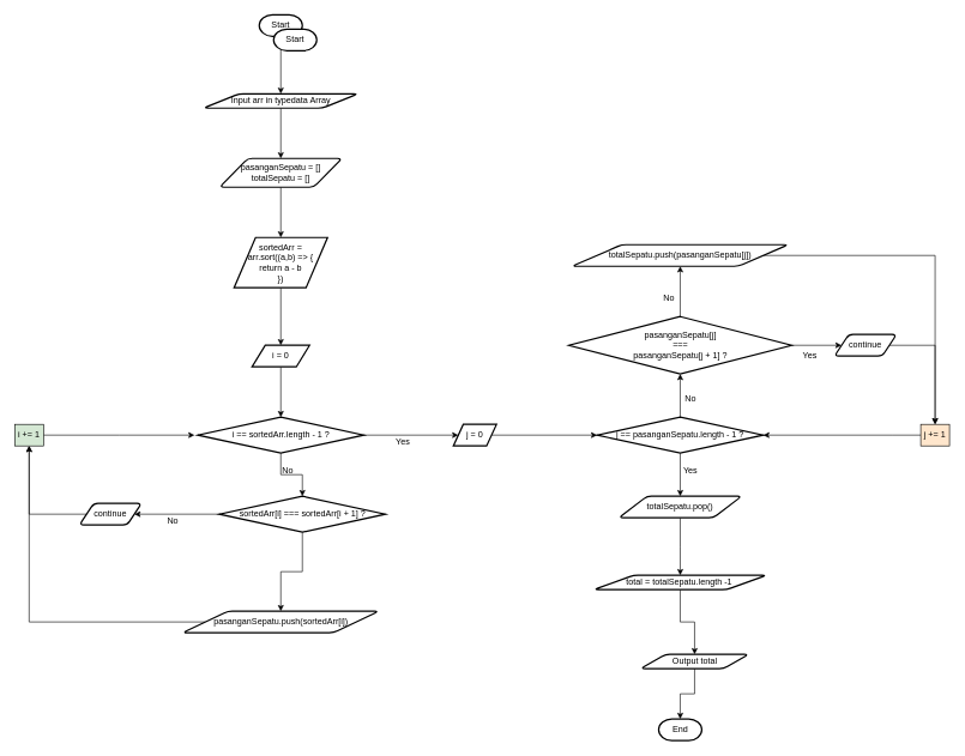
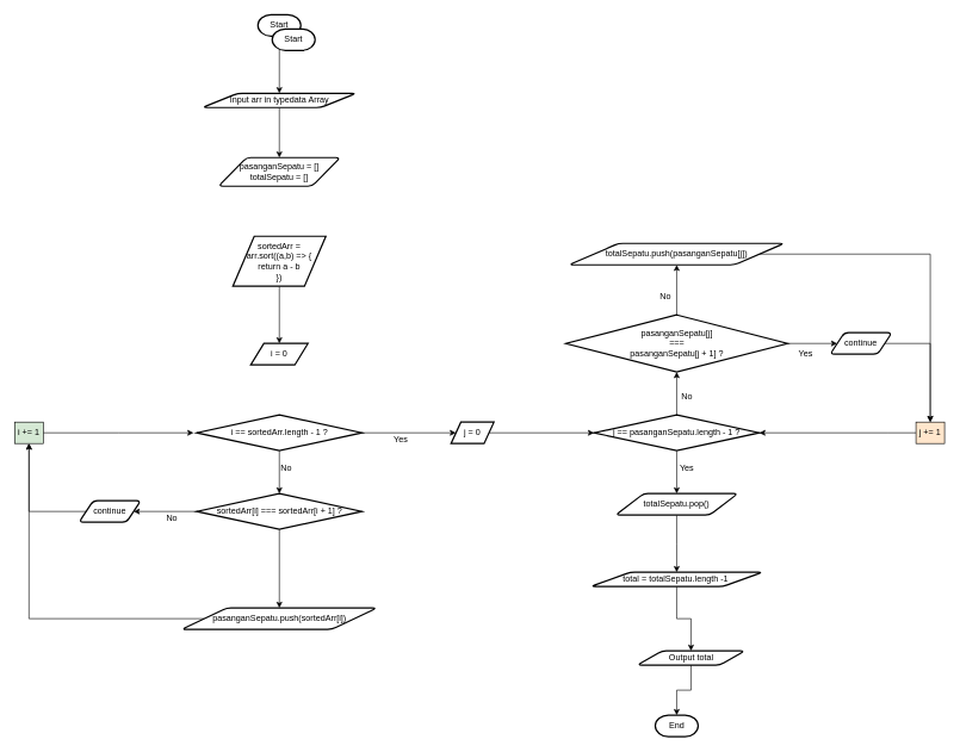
  <mxCell id="0" />
  <mxCell id="1" parent="0" />
  <mxCell id="2" style="edgeStyle=orthogonalEdgeStyle;rounded=0;orthogonalLoop=1;jettySize=auto;html=1;entryX=0.5;entryY=0;entryDx=0;entryDy=0;" edge="1" parent="1" source="3" target="7"><mxGeometry relative="1" as="geometry" /></mxCell>
  <mxCell id="3" value="Start" style="strokeWidth=2;html=1;shape=mxgraph.flowchart.terminator;whiteSpace=wrap;" vertex="1" parent="1"><mxGeometry x="360" y="20" width="60" height="30" as="geometry" /></mxCell>
- <mxCell id="4" style="edgeStyle=orthogonalEdgeStyle;rounded=0;orthogonalLoop=1;jettySize=auto;html=1;" edge="1" parent="1" source="5" target="9"><mxGeometry relative="1" as="geometry" /></mxCell>
  <mxCell id="5" value="pasanganSepatu = []&lt;br&gt;totalSepatu = []" style="shape=parallelogram;html=1;strokeWidth=2;perimeter=parallelogramPerimeter;whiteSpace=wrap;rounded=1;arcSize=12;size=0.23;" vertex="1" parent="1"><mxGeometry x="305" y="220" width="170" height="40" as="geometry" /></mxCell>
  <mxCell id="6" style="edgeStyle=orthogonalEdgeStyle;rounded=0;orthogonalLoop=1;jettySize=auto;html=1;entryX=0.5;entryY=0;entryDx=0;entryDy=0;" edge="1" parent="1" source="7" target="5"><mxGeometry relative="1" as="geometry" /></mxCell>
  <mxCell id="7" value="Input arr in typedata Array" style="shape=parallelogram;html=1;strokeWidth=2;perimeter=parallelogramPerimeter;whiteSpace=wrap;rounded=1;arcSize=12;size=0.23;" vertex="1" parent="1"><mxGeometry x="282.5" y="130" width="215" height="20" as="geometry" /></mxCell>
  <mxCell id="8" style="edgeStyle=orthogonalEdgeStyle;rounded=0;orthogonalLoop=1;jettySize=auto;html=1;entryX=0.5;entryY=0;entryDx=0;entryDy=0;" edge="1" parent="1" source="9" target="14"><mxGeometry relative="1" as="geometry" /></mxCell>
  <mxCell id="9" value="sortedArr = arr.sort((a,b) =&amp;gt; {&lt;br&gt;return a - b&lt;br&gt;})" style="shape=parallelogram;html=1;strokeWidth=2;perimeter=parallelogramPerimeter;whiteSpace=wrap;rounded=1;arcSize=0;size=0.23;" vertex="1" parent="1"><mxGeometry x="325" y="330" width="130" height="70" as="geometry" /></mxCell>
  <mxCell id="10" style="edgeStyle=orthogonalEdgeStyle;rounded=0;orthogonalLoop=1;jettySize=auto;html=1;entryX=0.5;entryY=0;entryDx=0;entryDy=0;" edge="1" parent="1" source="12" target="21"><mxGeometry relative="1" as="geometry" /></mxCell>
  <mxCell id="11" style="edgeStyle=orthogonalEdgeStyle;rounded=0;orthogonalLoop=1;jettySize=auto;html=1;entryX=1;entryY=0.5;entryDx=0;entryDy=0;" edge="1" parent="1" source="12" target="16"><mxGeometry relative="1" as="geometry" /></mxCell>
- <mxCell id="12" value="sortedArr[i] === sortedArr[i + 1] ?" style="strokeWidth=2;html=1;shape=mxgraph.flowchart.decision;whiteSpace=wrap;" vertex="1" parent="1"><mxGeometry x="304.5" y="690" width="231" height="50" as="geometry" /></mxCell>
- <mxCell id="13" style="edgeStyle=orthogonalEdgeStyle;rounded=0;orthogonalLoop=1;jettySize=auto;html=1;entryX=0.5;entryY=0;entryDx=0;entryDy=0;entryPerimeter=0;" edge="1" parent="1" source="14" target="19"><mxGeometry relative="1" as="geometry" /></mxCell>
+ <mxCell id="12" value="sortedArr[i] === sortedArr[i + 1] ?" style="strokeWidth=2;html=1;shape=mxgraph.flowchart.decision;whiteSpace=wrap;" vertex="1" parent="1"><mxGeometry x="274.5" y="690" width="231" height="50" as="geometry" /></mxCell>
  <mxCell id="14" value="i = 0" style="shape=parallelogram;html=1;strokeWidth=2;perimeter=parallelogramPerimeter;whiteSpace=wrap;rounded=1;arcSize=0;size=0.23;" vertex="1" parent="1"><mxGeometry x="350" y="480" width="80" height="30" as="geometry" /></mxCell>
  <mxCell id="15" style="edgeStyle=orthogonalEdgeStyle;rounded=0;orthogonalLoop=1;jettySize=auto;html=1;entryX=0.5;entryY=1;entryDx=0;entryDy=0;" edge="1" parent="1" source="16" target="23"><mxGeometry relative="1" as="geometry" /></mxCell>
  <mxCell id="16" value="continue" style="shape=parallelogram;html=1;strokeWidth=2;perimeter=parallelogramPerimeter;whiteSpace=wrap;rounded=1;arcSize=12;size=0.23;" vertex="1" parent="1"><mxGeometry x="110" y="700" width="86.25" height="30" as="geometry" /></mxCell>
  <mxCell id="17" style="edgeStyle=orthogonalEdgeStyle;rounded=0;orthogonalLoop=1;jettySize=auto;html=1;entryX=0.5;entryY=0;entryDx=0;entryDy=0;entryPerimeter=0;" edge="1" parent="1" source="19" target="12"><mxGeometry relative="1" as="geometry" /></mxCell>
  <mxCell id="18" style="edgeStyle=orthogonalEdgeStyle;rounded=0;orthogonalLoop=1;jettySize=auto;html=1;entryX=0;entryY=0.5;entryDx=0;entryDy=0;" edge="1" parent="1" source="19" target="25"><mxGeometry relative="1" as="geometry" /></mxCell>
  <mxCell id="19" value="i == sortedArr.length - 1 ?" style="strokeWidth=2;html=1;shape=mxgraph.flowchart.decision;whiteSpace=wrap;" vertex="1" parent="1"><mxGeometry x="274.5" y="580" width="231" height="50" as="geometry" /></mxCell>
  <mxCell id="20" style="edgeStyle=orthogonalEdgeStyle;rounded=0;orthogonalLoop=1;jettySize=auto;html=1;entryX=0.5;entryY=1;entryDx=0;entryDy=0;" edge="1" parent="1" source="21" target="23"><mxGeometry relative="1" as="geometry" /></mxCell>
  <mxCell id="21" value="pasanganSepatu.push(sortedArr[i])" style="shape=parallelogram;html=1;strokeWidth=2;perimeter=parallelogramPerimeter;whiteSpace=wrap;rounded=1;arcSize=12;size=0.23;" vertex="1" parent="1"><mxGeometry x="253.75" y="850" width="272.5" height="30" as="geometry" /></mxCell>
  <mxCell id="22" style="edgeStyle=orthogonalEdgeStyle;rounded=0;orthogonalLoop=1;jettySize=auto;html=1;" edge="1" parent="1" source="23"><mxGeometry relative="1" as="geometry"><mxPoint x="270" y="605" as="targetPoint" /></mxGeometry></mxCell>
  <mxCell id="23" value="i += 1" style="rounded=0;whiteSpace=wrap;html=1;fillColor=#d5e8d4;" vertex="1" parent="1"><mxGeometry x="20" y="590" width="40" height="30" as="geometry" /></mxCell>
  <mxCell id="24" style="edgeStyle=orthogonalEdgeStyle;rounded=0;orthogonalLoop=1;jettySize=auto;html=1;entryX=0;entryY=0.5;entryDx=0;entryDy=0;entryPerimeter=0;" edge="1" parent="1" source="25" target="28"><mxGeometry relative="1" as="geometry" /></mxCell>
  <mxCell id="25" value="j = 0" style="shape=parallelogram;html=1;strokeWidth=2;perimeter=parallelogramPerimeter;whiteSpace=wrap;rounded=1;arcSize=0;size=0.23;" vertex="1" parent="1"><mxGeometry x="630" y="590" width="60" height="30" as="geometry" /></mxCell>
  <mxCell id="26" style="edgeStyle=orthogonalEdgeStyle;rounded=0;orthogonalLoop=1;jettySize=auto;html=1;entryX=0.5;entryY=1;entryDx=0;entryDy=0;entryPerimeter=0;" edge="1" parent="1" source="28" target="31"><mxGeometry relative="1" as="geometry" /></mxCell>
  <mxCell id="27" style="edgeStyle=orthogonalEdgeStyle;rounded=0;orthogonalLoop=1;jettySize=auto;html=1;entryX=0.5;entryY=0;entryDx=0;entryDy=0;" edge="1" parent="1" source="28" target="39"><mxGeometry relative="1" as="geometry" /></mxCell>
  <mxCell id="28" value="j == pasanganSepatu.length - 1 ?" style="strokeWidth=2;html=1;shape=mxgraph.flowchart.decision;whiteSpace=wrap;" vertex="1" parent="1"><mxGeometry x="830" y="580" width="231" height="50" as="geometry" /></mxCell>
  <mxCell id="29" style="edgeStyle=orthogonalEdgeStyle;rounded=0;orthogonalLoop=1;jettySize=auto;html=1;entryX=0.5;entryY=1;entryDx=0;entryDy=0;" edge="1" parent="1" source="31" target="33"><mxGeometry relative="1" as="geometry" /></mxCell>
  <mxCell id="30" style="edgeStyle=orthogonalEdgeStyle;rounded=0;orthogonalLoop=1;jettySize=auto;html=1;entryX=0;entryY=0.5;entryDx=0;entryDy=0;" edge="1" parent="1" source="31" target="35"><mxGeometry relative="1" as="geometry" /></mxCell>
  <mxCell id="31" value="pasanganSepatu[j] &lt;br&gt;=== &lt;br&gt;pasanganSepatu[j + 1] ?" style="strokeWidth=2;html=1;shape=mxgraph.flowchart.decision;whiteSpace=wrap;" vertex="1" parent="1"><mxGeometry x="790.5" y="440" width="310" height="80" as="geometry" /></mxCell>
  <mxCell id="32" style="edgeStyle=orthogonalEdgeStyle;rounded=0;orthogonalLoop=1;jettySize=auto;html=1;entryX=0.5;entryY=0;entryDx=0;entryDy=0;" edge="1" parent="1" source="33" target="37"><mxGeometry relative="1" as="geometry" /></mxCell>
  <mxCell id="33" value="totalSepatu.push(pasanganSepatu[j])" style="shape=parallelogram;html=1;strokeWidth=2;perimeter=parallelogramPerimeter;whiteSpace=wrap;rounded=1;arcSize=12;size=0.23;" vertex="1" parent="1"><mxGeometry x="795.13" y="340" width="300.75" height="30" as="geometry" /></mxCell>
  <mxCell id="34" style="edgeStyle=orthogonalEdgeStyle;rounded=0;orthogonalLoop=1;jettySize=auto;html=1;entryX=0.5;entryY=0;entryDx=0;entryDy=0;" edge="1" parent="1" source="35" target="37"><mxGeometry relative="1" as="geometry" /></mxCell>
  <mxCell id="35" value="continue" style="shape=parallelogram;html=1;strokeWidth=2;perimeter=parallelogramPerimeter;whiteSpace=wrap;rounded=1;arcSize=12;size=0.23;" vertex="1" parent="1"><mxGeometry x="1160" y="465" width="86.25" height="30" as="geometry" /></mxCell>
  <mxCell id="36" style="edgeStyle=orthogonalEdgeStyle;rounded=0;orthogonalLoop=1;jettySize=auto;html=1;entryX=1;entryY=0.5;entryDx=0;entryDy=0;entryPerimeter=0;" edge="1" parent="1" source="37" target="28"><mxGeometry relative="1" as="geometry"><Array as="points"><mxPoint x="1240" y="605" /><mxPoint x="1240" y="605" /></Array></mxGeometry></mxCell>
  <mxCell id="37" value="j += 1" style="rounded=0;whiteSpace=wrap;html=1;fillColor=#ffe6cc;" vertex="1" parent="1"><mxGeometry x="1280" y="590" width="40" height="30" as="geometry" /></mxCell>
  <mxCell id="38" style="edgeStyle=orthogonalEdgeStyle;rounded=0;orthogonalLoop=1;jettySize=auto;html=1;entryX=0.5;entryY=0;entryDx=0;entryDy=0;" edge="1" parent="1" source="39" target="41"><mxGeometry relative="1" as="geometry" /></mxCell>
  <mxCell id="39" value="totalSepatu.pop()" style="shape=parallelogram;html=1;strokeWidth=2;perimeter=parallelogramPerimeter;whiteSpace=wrap;rounded=1;arcSize=12;size=0.23;" vertex="1" parent="1"><mxGeometry x="860.14" y="690" width="170.74" height="30" as="geometry" /></mxCell>
  <mxCell id="40" style="edgeStyle=orthogonalEdgeStyle;rounded=0;orthogonalLoop=1;jettySize=auto;html=1;entryX=0.5;entryY=0;entryDx=0;entryDy=0;" edge="1" parent="1" source="41" target="43"><mxGeometry relative="1" as="geometry" /></mxCell>
  <mxCell id="41" value="total = totalSepatu.length -1&amp;nbsp;" style="shape=parallelogram;html=1;strokeWidth=2;perimeter=parallelogramPerimeter;whiteSpace=wrap;rounded=1;arcSize=12;size=0.23;" vertex="1" parent="1"><mxGeometry x="825.51" y="800" width="240" height="20" as="geometry" /></mxCell>
  <mxCell id="42" style="edgeStyle=orthogonalEdgeStyle;rounded=0;orthogonalLoop=1;jettySize=auto;html=1;entryX=0.5;entryY=0;entryDx=0;entryDy=0;entryPerimeter=0;" edge="1" parent="1" source="43" target="44"><mxGeometry relative="1" as="geometry" /></mxCell>
  <mxCell id="43" value="Output total" style="shape=parallelogram;html=1;strokeWidth=2;perimeter=parallelogramPerimeter;whiteSpace=wrap;rounded=1;arcSize=12;size=0.23;" vertex="1" parent="1"><mxGeometry x="890.51" y="910" width="150" height="20" as="geometry" /></mxCell>
  <mxCell id="44" value="End" style="strokeWidth=2;html=1;shape=mxgraph.flowchart.terminator;whiteSpace=wrap;" vertex="1" parent="1"><mxGeometry x="915.5" y="1000" width="60" height="30" as="geometry" /></mxCell>
  <mxCell id="45" value="No" style="text;html=1;strokeColor=none;fillColor=none;align=center;verticalAlign=middle;whiteSpace=wrap;rounded=0;" vertex="1" parent="1"><mxGeometry x="210" y="710" width="60" height="30" as="geometry" /></mxCell>
  <mxCell id="46" value="Start" style="strokeWidth=2;html=1;shape=mxgraph.flowchart.terminator;whiteSpace=wrap;" vertex="1" parent="1"><mxGeometry x="380" y="40" width="60" height="30" as="geometry" /></mxCell>
  <mxCell id="47" value="No" style="text;html=1;strokeColor=none;fillColor=none;align=center;verticalAlign=middle;whiteSpace=wrap;rounded=0;" vertex="1" parent="1"><mxGeometry x="370" y="640" width="60" height="30" as="geometry" /></mxCell>
  <mxCell id="48" value="No" style="text;html=1;strokeColor=none;fillColor=none;align=center;verticalAlign=middle;whiteSpace=wrap;rounded=0;" vertex="1" parent="1"><mxGeometry x="930" y="540" width="60" height="30" as="geometry" /></mxCell>
  <mxCell id="49" value="Yes" style="text;html=1;strokeColor=none;fillColor=none;align=center;verticalAlign=middle;whiteSpace=wrap;rounded=0;" vertex="1" parent="1"><mxGeometry x="530" y="600" width="60" height="30" as="geometry" /></mxCell>
  <mxCell id="50" value="Yes" style="text;html=1;strokeColor=none;fillColor=none;align=center;verticalAlign=middle;whiteSpace=wrap;rounded=0;" vertex="1" parent="1"><mxGeometry x="930" y="640" width="60" height="30" as="geometry" /></mxCell>
  <mxCell id="51" value="Yes" style="text;html=1;strokeColor=none;fillColor=none;align=center;verticalAlign=middle;whiteSpace=wrap;rounded=0;" vertex="1" parent="1"><mxGeometry x="1095.88" y="480" width="60" height="30" as="geometry" /></mxCell>
  <mxCell id="52" value="No" style="text;html=1;strokeColor=none;fillColor=none;align=center;verticalAlign=middle;whiteSpace=wrap;rounded=0;" vertex="1" parent="1"><mxGeometry x="900" y="400" width="60" height="30" as="geometry" /></mxCell>
